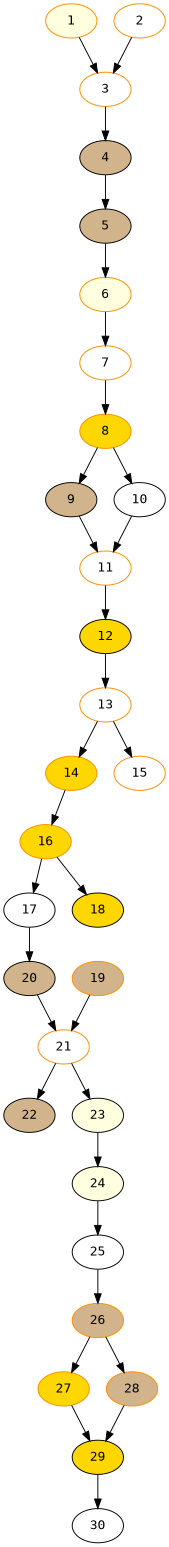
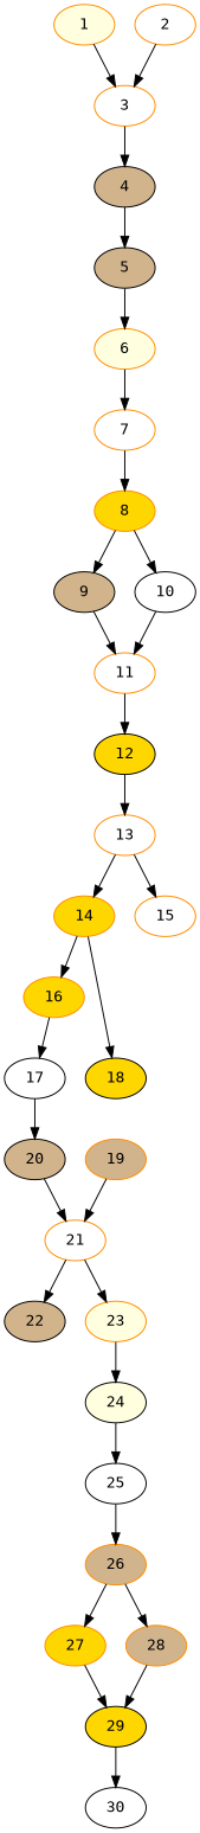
  digraph {
    fontname="DejaVu Sans Mono"
    node [alpha=0.19 color=darkorange fillcolor=white fontname="DejaVu Sans Mono" style=filled]
    edge [fontname="DejaVu Sans Mono"]
    1 [alpha=0.09 expect_size=49651712 fillcolor=lightyellow]
    3 [expect_size=43466752]
    4 [alpha=0.02 color=black expect_size=18931712 fillcolor=tan]
    5 [alpha=0.03 color=black expect_size=30173184 fillcolor=tan]
    2 [alpha=0.03 expect_size=15599616]
    6 [alpha=0.12 expect_size=25245696 fillcolor=lightyellow]
    7 [expect_size=38554624]
    8 [alpha=0.04 expect_size=20067328 fillcolor=gold]
    9 [alpha=0.08 color=black expect_size=5496832 fillcolor=tan]
    10 [alpha=0.16 color=black expect_size=9714688]
    11 [alpha=0.16 expect_size=36235264]
    12 [alpha=0.20 color=black expect_size=10315776 fillcolor=gold]
    13 [alpha=0.14 expect_size=17657856]
    14 [alpha=0.08 expect_size=15437824 fillcolor=gold]
    15 [alpha=0.09 expect_size=20678656]
    16 [alpha=0.14 expect_size=28502016 fillcolor=gold]
    17 [alpha=0.17 color=black expect_size=9029632]
    18 [alpha=0.17 color=black expect_size=6338560 fillcolor=gold]
    20 [alpha=0.12 color=black expect_size=34197504 fillcolor=tan]
    19 [expect_size=15417344 fillcolor=tan]
    21 [alpha=0.03 expect_size=24879104]
    22 [color=black expect_size=15576064 fillcolor=tan]
-   23 [alpha=0.11 color=black expect_size=14642176 fillcolor=lightyellow]
+   23 [alpha=0.11 expect_size=14642176 fillcolor=lightyellow]
    24 [alpha=0.09 color=black expect_size=46697472 fillcolor=lightyellow]
    25 [alpha=0.18 color=black expect_size=19555328]
    26 [alpha=0.15 expect_size=41512960 fillcolor=tan]
    27 [alpha=0.06 expect_size=26933248 fillcolor=gold]
    28 [alpha=0.03 expect_size=20673536 fillcolor=tan]
    29 [alpha=0.01 color=black expect_size=14211072 fillcolor=gold]
    30 [alpha=0.00 color=black expect_size=11699200]
    1 -> 3
    3 -> 4
    4 -> 5
    5 -> 6
    2 -> 3
    6 -> 7
    7 -> 8
    8 -> 9
    8 -> 10
    9 -> 11
    10 -> 11
    11 -> 12
    12 -> 13
    13 -> 14
    13 -> 15
    14 -> 16
    16 -> 17
-   16 -> 18
+   14 -> 18
    17 -> 20
    20 -> 21
    19 -> 21
    21 -> 22
    21 -> 23
    23 -> 24
    24 -> 25
    25 -> 26
    26 -> 27
    26 -> 28
    27 -> 29
    28 -> 29
    29 -> 30
  }
